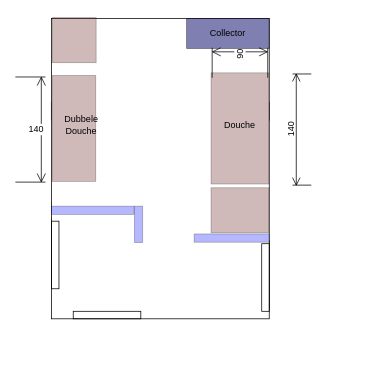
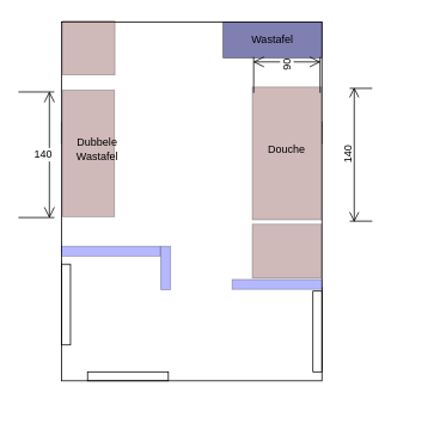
  <mxCell id="0" />
  <mxCell id="1" parent="0" />
  <mxCell id="2" value="" style="group" parent="1" vertex="1" connectable="0"><mxGeometry x="68" y="20" width="290" height="444" as="geometry" /></mxCell>
  <mxCell id="3" value="" style="group;container=1;" parent="2" vertex="1" connectable="0"><mxGeometry width="290" height="444" as="geometry" /></mxCell>
  <mxCell id="4" value="&lt;div&gt;290&lt;/div&gt;&lt;div&gt;&lt;br&gt;&lt;/div&gt;" style="verticalLabelPosition=middle;dashed=0;shadow=0;html=1;shape=mxgraph.cabinets.dimension;verticalAlign=top;align=center;rounded=0;" parent="3" vertex="1"><mxGeometry y="100" width="290" height="40" as="geometry" /></mxCell>
  <mxCell id="5" value="" style="rounded=0;whiteSpace=wrap;html=1;fillColor=none;" parent="3" vertex="1"><mxGeometry y="270" width="10" height="90" as="geometry" /></mxCell>
  <mxCell id="6" value="" style="rounded=0;whiteSpace=wrap;html=1;fillColor=none;rotation=-90;" parent="3" vertex="1"><mxGeometry x="69" y="350" width="10" height="90" as="geometry" /></mxCell>
  <mxCell id="7" value="" style="rounded=0;whiteSpace=wrap;html=1;fillColor=none;" parent="3" vertex="1"><mxGeometry x="280" y="300" width="10" height="90" as="geometry" /></mxCell>
  <mxCell id="8" value="" style="rounded=0;whiteSpace=wrap;html=1;fillColor=#0A12FF;opacity=30;" parent="3" vertex="1"><mxGeometry y="250" width="20" height="11" as="geometry" /></mxCell>
  <mxCell id="9" value="" style="rounded=0;whiteSpace=wrap;html=1;fillColor=#0A12FF;opacity=30;" parent="3" vertex="1"><mxGeometry x="110" y="250" width="20" height="11" as="geometry" /></mxCell>
  <mxCell id="10" value="" style="rounded=0;whiteSpace=wrap;html=1;" parent="3" vertex="1"><mxGeometry y="4" width="290" height="400" as="geometry" /></mxCell>
  <mxCell id="11" value="" style="rounded=0;whiteSpace=wrap;html=1;fillColor=none;" parent="3" vertex="1"><mxGeometry y="274" width="10" height="90" as="geometry" /></mxCell>
  <mxCell id="12" value="" style="rounded=0;whiteSpace=wrap;html=1;fillColor=none;rotation=-90;" parent="3" vertex="1"><mxGeometry x="69" y="354" width="10" height="90" as="geometry" /></mxCell>
  <mxCell id="13" value="" style="rounded=0;whiteSpace=wrap;html=1;fillColor=none;" parent="3" vertex="1"><mxGeometry x="280" y="304" width="10" height="90" as="geometry" /></mxCell>
  <mxCell id="14" value="" style="rounded=0;whiteSpace=wrap;html=1;fillColor=#0A12FF;opacity=30;" parent="3" vertex="1"><mxGeometry y="254" width="110" height="11" as="geometry" /></mxCell>
  <mxCell id="15" value="" style="rounded=0;whiteSpace=wrap;html=1;opacity=30;fillColor=#611A1A;rotation=-90;" parent="3" vertex="1"><mxGeometry x="177" y="112" width="148" height="77" as="geometry" /></mxCell>
  <mxCell id="16" value="" style="rounded=0;whiteSpace=wrap;html=1;opacity=30;fillColor=#611A1A;rotation=-90;" parent="3" vertex="1"><mxGeometry x="-40.5" y="121.5" width="141" height="58" as="geometry" /></mxCell>
- <mxCell id="17" value="&lt;div&gt;Dubbele&lt;br&gt;&lt;/div&gt;&lt;div&gt;Douche&lt;/div&gt;" style="text;html=1;strokeColor=none;fillColor=none;align=center;verticalAlign=middle;whiteSpace=wrap;rounded=0;opacity=30;" parent="3" vertex="1"><mxGeometry x="19.5" y="135.5" width="40" height="20" as="geometry" /></mxCell>
+ <mxCell id="17" value="&lt;div&gt;Dubbele&lt;br&gt;&lt;/div&gt;&lt;div&gt;Wastafel&lt;/div&gt;" style="text;html=1;strokeColor=none;fillColor=none;align=center;verticalAlign=middle;whiteSpace=wrap;rounded=0;opacity=30;" parent="3" vertex="1"><mxGeometry x="19.5" y="135.5" width="40" height="20" as="geometry" /></mxCell>
  <mxCell id="18" value="90" style="shape=dimension;direction=north;whiteSpace=wrap;html=1;align=right;points=[];verticalAlign=middle;labelBackgroundColor=#ffffff;rounded=0;rotation=-90;" parent="3" vertex="1"><mxGeometry x="231" y="26" width="40" height="74" as="geometry" /></mxCell>
  <mxCell id="19" value="" style="rounded=0;whiteSpace=wrap;html=1;fillColor=#0A12FF;opacity=30;" parent="3" vertex="1"><mxGeometry x="190" y="291" width="100" height="11" as="geometry" /></mxCell>
  <mxCell id="20" value="Douche" style="text;html=1;strokeColor=none;fillColor=none;align=center;verticalAlign=middle;whiteSpace=wrap;rounded=0;" parent="3" vertex="1"><mxGeometry x="231" y="136" width="40" height="20" as="geometry" /></mxCell>
  <mxCell id="21" value="" style="rounded=0;whiteSpace=wrap;html=1;opacity=30;fillColor=#611A1A;rotation=-90;" parent="3" vertex="1"><mxGeometry x="0.25" y="3.75" width="60" height="58.5" as="geometry" /></mxCell>
  <mxCell id="22" value="" style="rounded=0;whiteSpace=wrap;html=1;fillColor=#000066;opacity=50;" parent="3" vertex="1"><mxGeometry x="180" y="4" width="110" height="40" as="geometry" /></mxCell>
- <mxCell id="23" value="Collector" style="text;html=1;strokeColor=none;fillColor=none;align=center;verticalAlign=middle;whiteSpace=wrap;rounded=0;" parent="3" vertex="1"><mxGeometry x="215" y="14" width="40" height="20" as="geometry" /></mxCell>
+ <mxCell id="23" value="Wastafel" style="text;html=1;strokeColor=none;fillColor=none;align=center;verticalAlign=middle;whiteSpace=wrap;rounded=0;" parent="3" vertex="1"><mxGeometry x="215" y="14" width="40" height="20" as="geometry" /></mxCell>
  <mxCell id="24" value="" style="rounded=0;whiteSpace=wrap;html=1;fillColor=#0A12FF;opacity=30;rotation=-90;" vertex="1" parent="3"><mxGeometry x="91.75" y="272.75" width="48.5" height="11" as="geometry" /></mxCell>
  <mxCell id="25" value="" style="rounded=0;whiteSpace=wrap;html=1;opacity=30;fillColor=#611A1A;rotation=-90;" vertex="1" parent="3"><mxGeometry x="221" y="221" width="60" height="77" as="geometry" /></mxCell>
  <mxCell id="26" value="140" style="shape=dimension;direction=north;whiteSpace=wrap;html=1;align=right;points=[];verticalAlign=middle;labelBackgroundColor=#ffffff;rounded=0;" parent="1" vertex="1"><mxGeometry x="20" y="102" width="40" height="140" as="geometry" /></mxCell>
  <mxCell id="27" value="140" style="verticalLabelPosition=middle;dashed=0;shadow=0;html=1;shape=mxgraph.cabinets.dimension;verticalAlign=top;align=center;rounded=0;rotation=-90;" parent="1" vertex="1"><mxGeometry x="320" y="152" width="148" height="40" as="geometry" /></mxCell>
